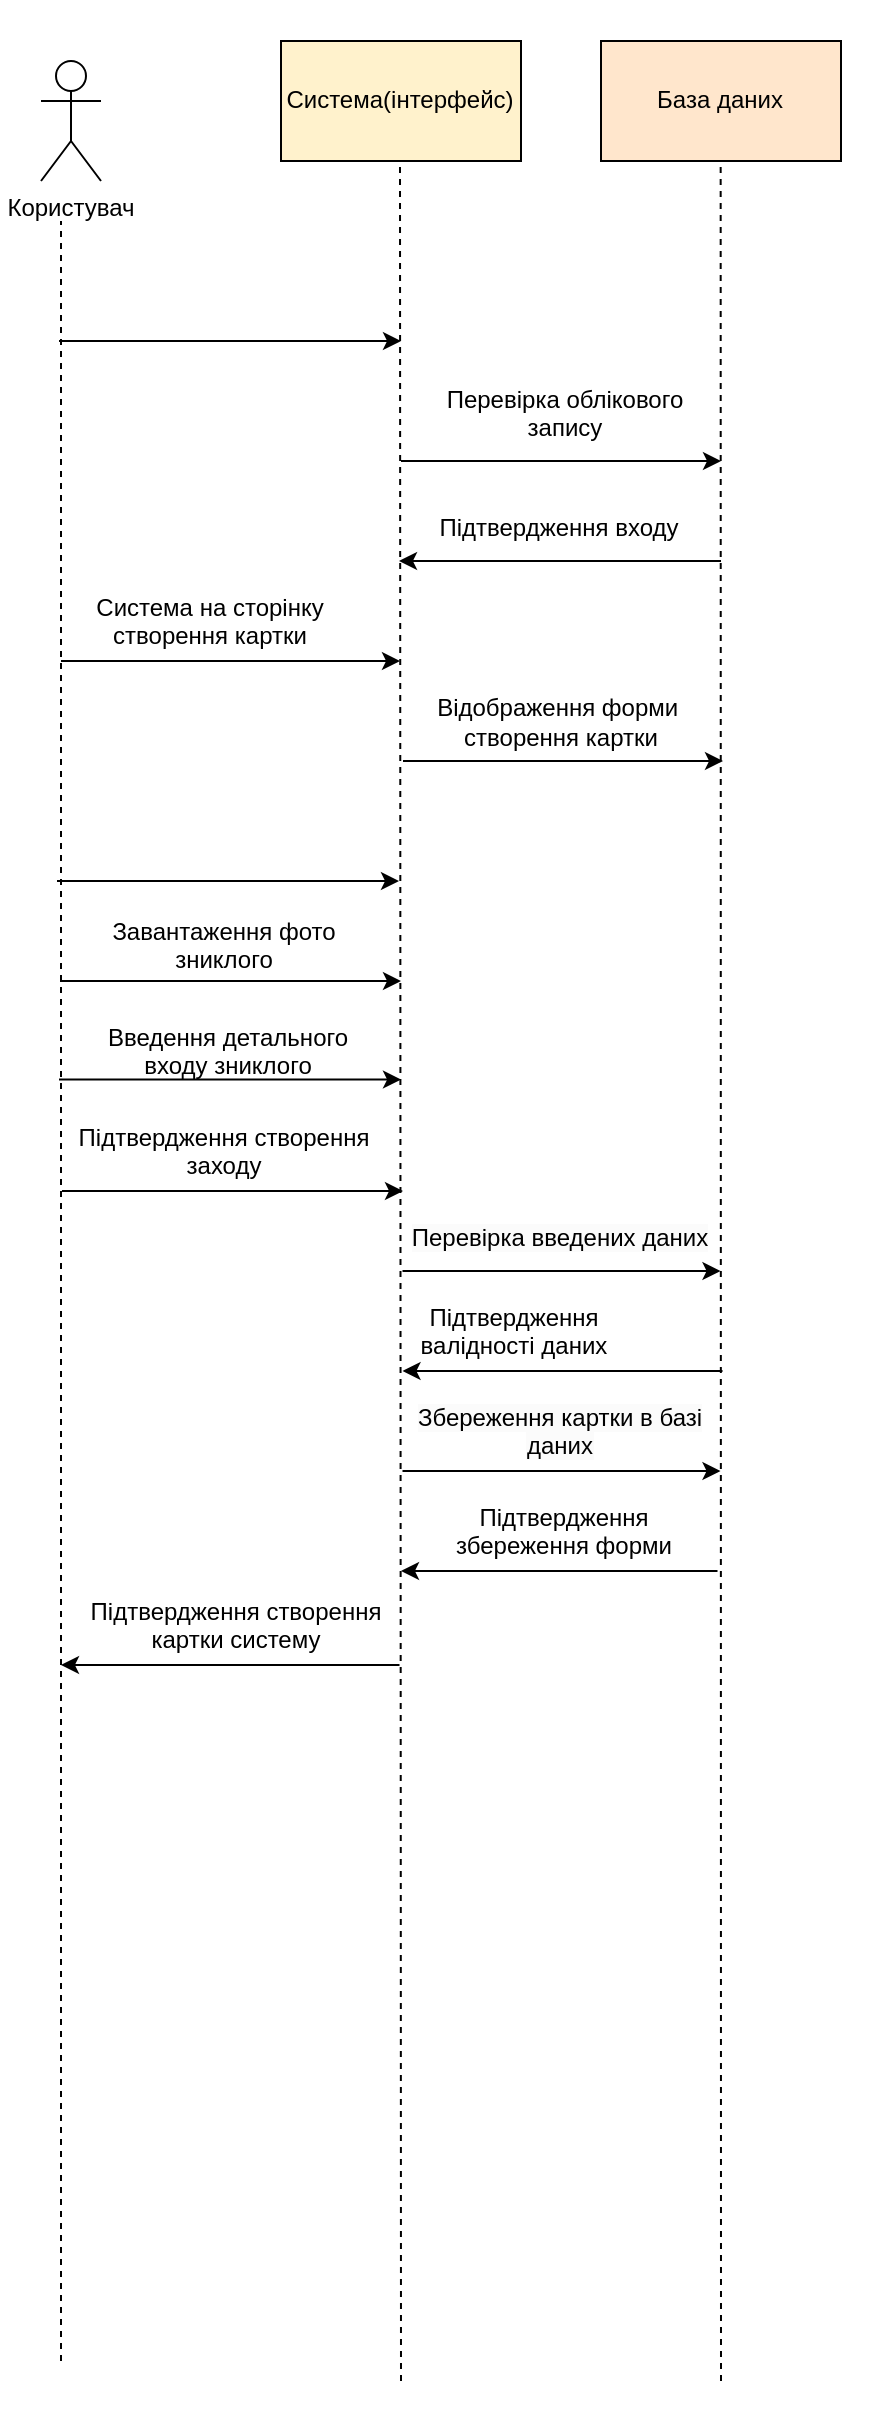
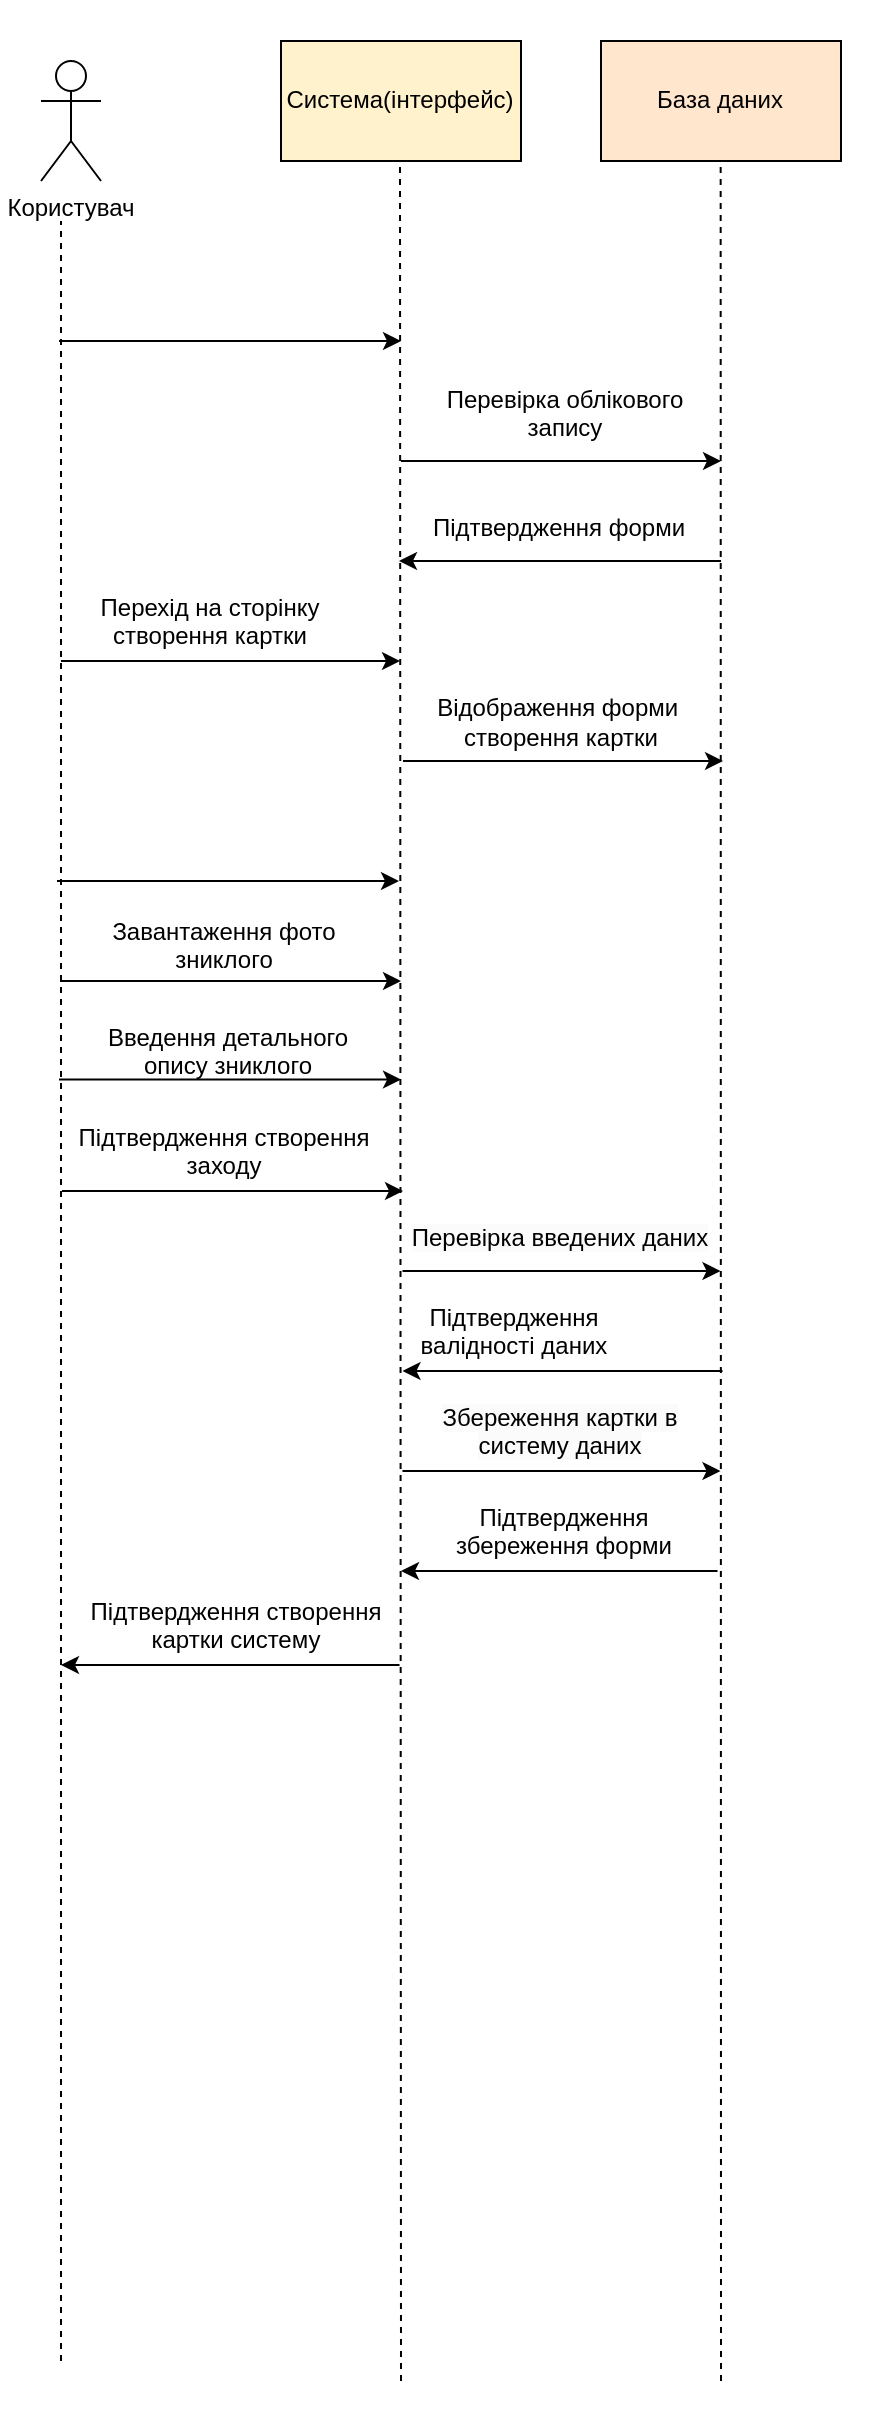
  <mxCell id="0" />
  <mxCell id="1" parent="0" />
  <mxCell id="2" value="Користувач" style="shape=umlActor;verticalLabelPosition=bottom;verticalAlign=top;html=1;outlineConnect=0;" parent="1" vertex="1"><mxGeometry x="20" y="30" width="30" height="60" as="geometry" /></mxCell>
  <mxCell id="3" value="" style="endArrow=none;dashed=1;html=1;rounded=0;" parent="1" edge="1"><mxGeometry width="50" height="50" relative="1" as="geometry"><mxPoint x="30" y="1180" as="sourcePoint" /><mxPoint x="30" y="110" as="targetPoint" /></mxGeometry></mxCell>
  <mxCell id="4" value="Система(інтерфейс)" style="rounded=0;whiteSpace=wrap;html=1;fillColor=#fff2cc;" parent="1" vertex="1"><mxGeometry x="140" y="20" width="120" height="60" as="geometry" /></mxCell>
  <mxCell id="5" value="" style="endArrow=none;dashed=1;html=1;rounded=0;" parent="1" edge="1"><mxGeometry width="50" height="50" relative="1" as="geometry"><mxPoint x="200" y="1190" as="sourcePoint" /><mxPoint x="199.5" y="80" as="targetPoint" /></mxGeometry></mxCell>
  <mxCell id="6" value="" style="endArrow=classic;html=1;rounded=0;" parent="1" edge="1"><mxGeometry width="50" height="50" relative="1" as="geometry"><mxPoint x="29" y="170" as="sourcePoint" /><mxPoint x="200" y="170" as="targetPoint" /></mxGeometry></mxCell>
  <mxCell id="7" value="База даних" style="rounded=0;whiteSpace=wrap;html=1;fillColor=#ffe6cc;" parent="1" vertex="1"><mxGeometry x="300" y="20" width="120" height="60" as="geometry" /></mxCell>
  <mxCell id="8" value="" style="endArrow=none;dashed=1;html=1;rounded=0;entryX=0.528;entryY=1.01;entryDx=0;entryDy=0;entryPerimeter=0;" parent="1" edge="1"><mxGeometry width="50" height="50" relative="1" as="geometry"><mxPoint x="360" y="1190" as="sourcePoint" /><mxPoint x="359.83" y="80" as="targetPoint" /></mxGeometry></mxCell>
  <mxCell id="9" value="" style="endArrow=classic;html=1;rounded=0;" parent="1" edge="1"><mxGeometry width="50" height="50" relative="1" as="geometry"><mxPoint x="201" y="380" as="sourcePoint" /><mxPoint x="361" y="380" as="targetPoint" /></mxGeometry></mxCell>
  <mxCell id="10" value="Відображення форми&amp;nbsp;&lt;div&gt;створення картки&lt;/div&gt;" style="text;html=1;align=center;verticalAlign=middle;resizable=0;points=[];autosize=1;strokeColor=none;fillColor=none;" parent="1" vertex="1"><mxGeometry x="208.5" y="340" width="142" height="41" as="geometry" /></mxCell>
  <mxCell id="11" value="" style="endArrow=classic;html=1;rounded=0;" parent="1" edge="1"><mxGeometry width="50" height="50" relative="1" as="geometry"><mxPoint x="360" y="280" as="sourcePoint" /><mxPoint x="199" y="280" as="targetPoint" /></mxGeometry></mxCell>
  <mxCell id="12" value="Перевірка облікового запису" style="text;whiteSpace=wrap;html=1;align=center;" parent="1" vertex="1"><mxGeometry x="212.75" y="186" width="139" height="40" as="geometry" /></mxCell>
  <mxCell id="13" value="" style="endArrow=classic;html=1;rounded=0;" parent="1" edge="1"><mxGeometry width="50" height="50" relative="1" as="geometry"><mxPoint x="200.75" y="635" as="sourcePoint" /><mxPoint x="359.75" y="635" as="targetPoint" /></mxGeometry></mxCell>
  <mxCell id="14" value="" style="endArrow=classic;html=1;rounded=0;" parent="1" edge="1"><mxGeometry width="50" height="50" relative="1" as="geometry"><mxPoint x="200" y="230" as="sourcePoint" /><mxPoint x="360" y="230" as="targetPoint" /></mxGeometry></mxCell>
- <mxCell id="15" value="Підтвердження входу" style="text;whiteSpace=wrap;html=1;align=center;" parent="1" vertex="1"><mxGeometry x="203" y="250" width="153" height="30" as="geometry" /></mxCell>
- <mxCell id="16" value="Система на сторінку створення картки" style="text;whiteSpace=wrap;html=1;align=center;" parent="1" vertex="1"><mxGeometry x="34.5" y="290" width="140" height="40" as="geometry" /></mxCell>
+ <mxCell id="15" value="Підтвердження форми" style="text;whiteSpace=wrap;html=1;align=center;" parent="1" vertex="1"><mxGeometry x="203" y="250" width="153" height="30" as="geometry" /></mxCell>
+ <mxCell id="16" value="Перехід на сторінку створення картки" style="text;whiteSpace=wrap;html=1;align=center;" parent="1" vertex="1"><mxGeometry x="34.5" y="290" width="140" height="40" as="geometry" /></mxCell>
  <mxCell id="17" value="" style="endArrow=classic;html=1;rounded=0;" parent="1" edge="1"><mxGeometry width="50" height="50" relative="1" as="geometry"><mxPoint x="30" y="330" as="sourcePoint" /><mxPoint x="199.5" y="330" as="targetPoint" /></mxGeometry></mxCell>
  <mxCell id="18" value="" style="endArrow=classic;html=1;rounded=0;" parent="1" edge="1"><mxGeometry width="50" height="50" relative="1" as="geometry"><mxPoint x="28" y="440" as="sourcePoint" /><mxPoint x="199" y="440" as="targetPoint" /></mxGeometry></mxCell>
  <mxCell id="19" value="Завантаження фото&lt;div&gt;зниклого&lt;/div&gt;" style="text;whiteSpace=wrap;html=1;align=center;" parent="1" vertex="1"><mxGeometry x="36.75" y="452" width="150" height="40" as="geometry" /></mxCell>
  <mxCell id="20" value="" style="endArrow=classic;html=1;rounded=0;" parent="1" edge="1"><mxGeometry width="50" height="50" relative="1" as="geometry"><mxPoint x="29.5" y="490" as="sourcePoint" /><mxPoint x="200" y="490" as="targetPoint" /></mxGeometry></mxCell>
  <mxCell id="21" value="&lt;span style=&quot;color: rgb(0, 0, 0); font-family: Helvetica; font-size: 12px; font-style: normal; font-variant-ligatures: normal; font-variant-caps: normal; font-weight: 400; letter-spacing: normal; orphans: 2; text-indent: 0px; text-transform: none; widows: 2; word-spacing: 0px; -webkit-text-stroke-width: 0px; white-space: normal; background-color: rgb(251, 251, 251); text-decoration-thickness: initial; text-decoration-style: initial; text-decoration-color: initial; float: none; display: inline !important;&quot;&gt;Перевірка введених даних&lt;/span&gt;" style="text;whiteSpace=wrap;html=1;align=center;" parent="1" vertex="1"><mxGeometry x="202.25" y="605" width="156" height="30" as="geometry" /></mxCell>
  <mxCell id="22" value="Підтвердження валідності даних" style="text;whiteSpace=wrap;html=1;align=center;" parent="1" vertex="1"><mxGeometry x="192.25" y="645" width="130" height="40" as="geometry" /></mxCell>
  <mxCell id="23" value="" style="endArrow=classic;html=1;rounded=0;" parent="1" edge="1"><mxGeometry width="50" height="50" relative="1" as="geometry"><mxPoint x="360.75" y="685" as="sourcePoint" /><mxPoint x="200.75" y="685" as="targetPoint" /></mxGeometry></mxCell>
- <mxCell id="24" value="Введення детального входу зниклого" style="text;whiteSpace=wrap;html=1;align=center;" parent="1" vertex="1"><mxGeometry x="39" y="505" width="150" height="30" as="geometry" /></mxCell>
+ <mxCell id="24" value="Введення детального опису зниклого" style="text;whiteSpace=wrap;html=1;align=center;" parent="1" vertex="1"><mxGeometry x="39" y="505" width="150" height="30" as="geometry" /></mxCell>
  <mxCell id="25" value="" style="endArrow=classic;html=1;rounded=0;" parent="1" edge="1"><mxGeometry width="50" height="50" relative="1" as="geometry"><mxPoint x="29" y="539.29" as="sourcePoint" /><mxPoint x="200" y="539.29" as="targetPoint" /></mxGeometry></mxCell>
  <mxCell id="26" value="" style="endArrow=classic;html=1;rounded=0;" parent="1" edge="1"><mxGeometry width="50" height="50" relative="1" as="geometry"><mxPoint x="200.75" y="735" as="sourcePoint" /><mxPoint x="359.75" y="735" as="targetPoint" /></mxGeometry></mxCell>
- <mxCell id="27" value="&lt;span style=&quot;color: rgb(0, 0, 0); font-family: Helvetica; font-size: 12px; font-style: normal; font-variant-ligatures: normal; font-variant-caps: normal; font-weight: 400; letter-spacing: normal; orphans: 2; text-indent: 0px; text-transform: none; widows: 2; word-spacing: 0px; -webkit-text-stroke-width: 0px; white-space: normal; background-color: rgb(251, 251, 251); text-decoration-thickness: initial; text-decoration-style: initial; text-decoration-color: initial; float: none; display: inline !important;&quot;&gt;Збереження картки в базі даних&lt;/span&gt;" style="text;whiteSpace=wrap;html=1;align=center;" parent="1" vertex="1"><mxGeometry x="202.25" y="695" width="156" height="40" as="geometry" /></mxCell>
+ <mxCell id="27" value="&lt;span style=&quot;color: rgb(0, 0, 0); font-family: Helvetica; font-size: 12px; font-style: normal; font-variant-ligatures: normal; font-variant-caps: normal; font-weight: 400; letter-spacing: normal; orphans: 2; text-indent: 0px; text-transform: none; widows: 2; word-spacing: 0px; -webkit-text-stroke-width: 0px; white-space: normal; background-color: rgb(251, 251, 251); text-decoration-thickness: initial; text-decoration-style: initial; text-decoration-color: initial; float: none; display: inline !important;&quot;&gt;Збереження картки в систему даних&lt;/span&gt;" style="text;whiteSpace=wrap;html=1;align=center;" parent="1" vertex="1"><mxGeometry x="202.25" y="695" width="156" height="40" as="geometry" /></mxCell>
  <mxCell id="28" value="Підтвердження збереження форми" style="text;whiteSpace=wrap;html=1;align=center;" parent="1" vertex="1"><mxGeometry x="217.25" y="745" width="130" height="40" as="geometry" /></mxCell>
  <mxCell id="29" value="" style="endArrow=classic;html=1;rounded=0;" parent="1" edge="1"><mxGeometry width="50" height="50" relative="1" as="geometry"><mxPoint x="358.25" y="785" as="sourcePoint" /><mxPoint x="200" y="785" as="targetPoint" /></mxGeometry></mxCell>
  <mxCell id="30" value="" style="endArrow=classic;html=1;rounded=0;" parent="1" edge="1"><mxGeometry width="50" height="50" relative="1" as="geometry"><mxPoint x="30.5" y="595" as="sourcePoint" /><mxPoint x="201" y="595" as="targetPoint" /></mxGeometry></mxCell>
  <mxCell id="31" value="Підтвердження створення заходу" style="text;whiteSpace=wrap;html=1;align=center;" parent="1" vertex="1"><mxGeometry x="31" y="555" width="161.5" height="40" as="geometry" /></mxCell>
  <mxCell id="32" value="" style="endArrow=classic;html=1;rounded=0;" parent="1" edge="1"><mxGeometry width="50" height="50" relative="1" as="geometry"><mxPoint x="199.25" y="832" as="sourcePoint" /><mxPoint x="30" y="832" as="targetPoint" /></mxGeometry></mxCell>
  <mxCell id="33" value="Підтвердження створення картки систему" style="text;whiteSpace=wrap;html=1;align=center;" parent="1" vertex="1"><mxGeometry x="36.75" y="792" width="161.5" height="40" as="geometry" /></mxCell>
